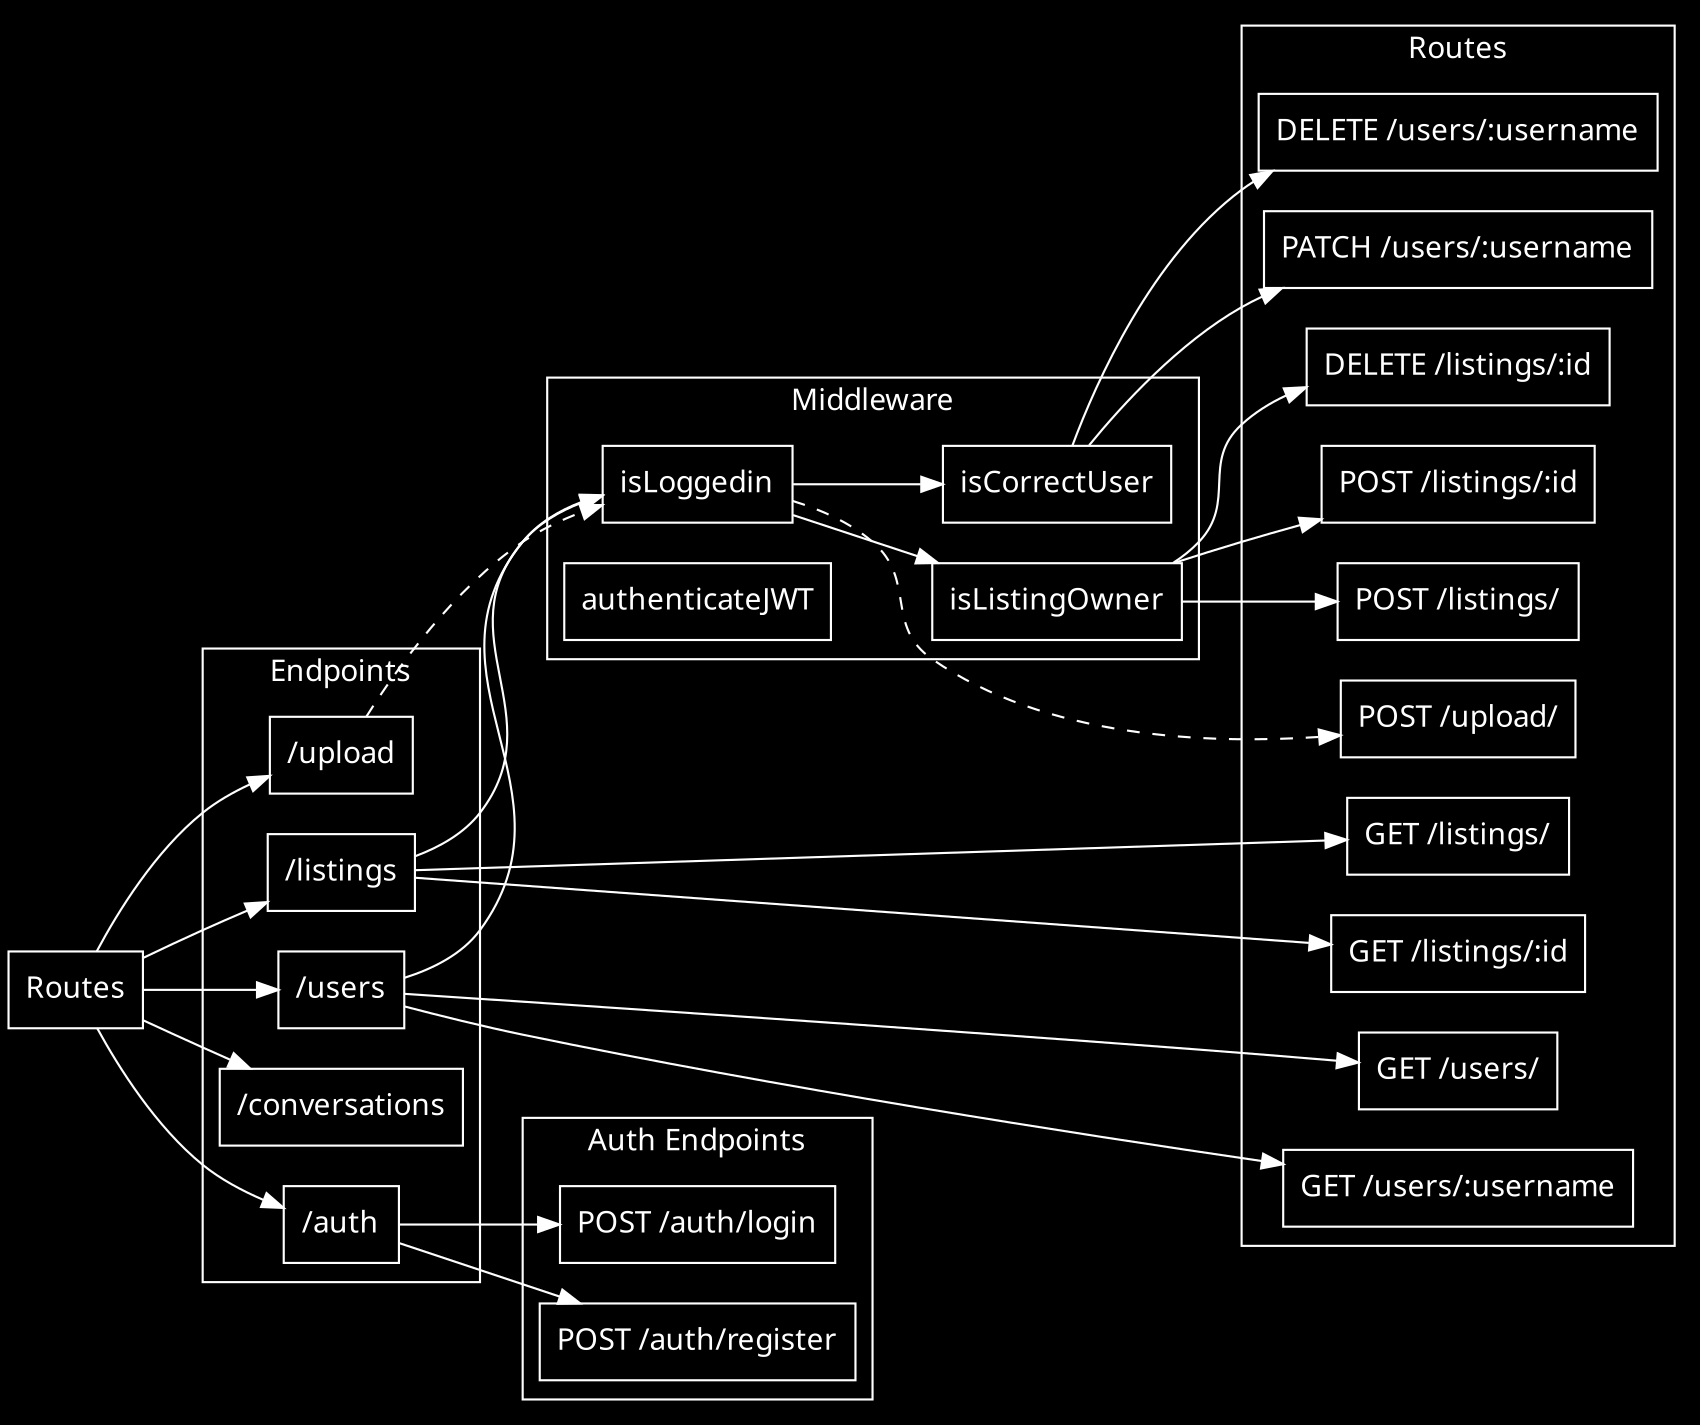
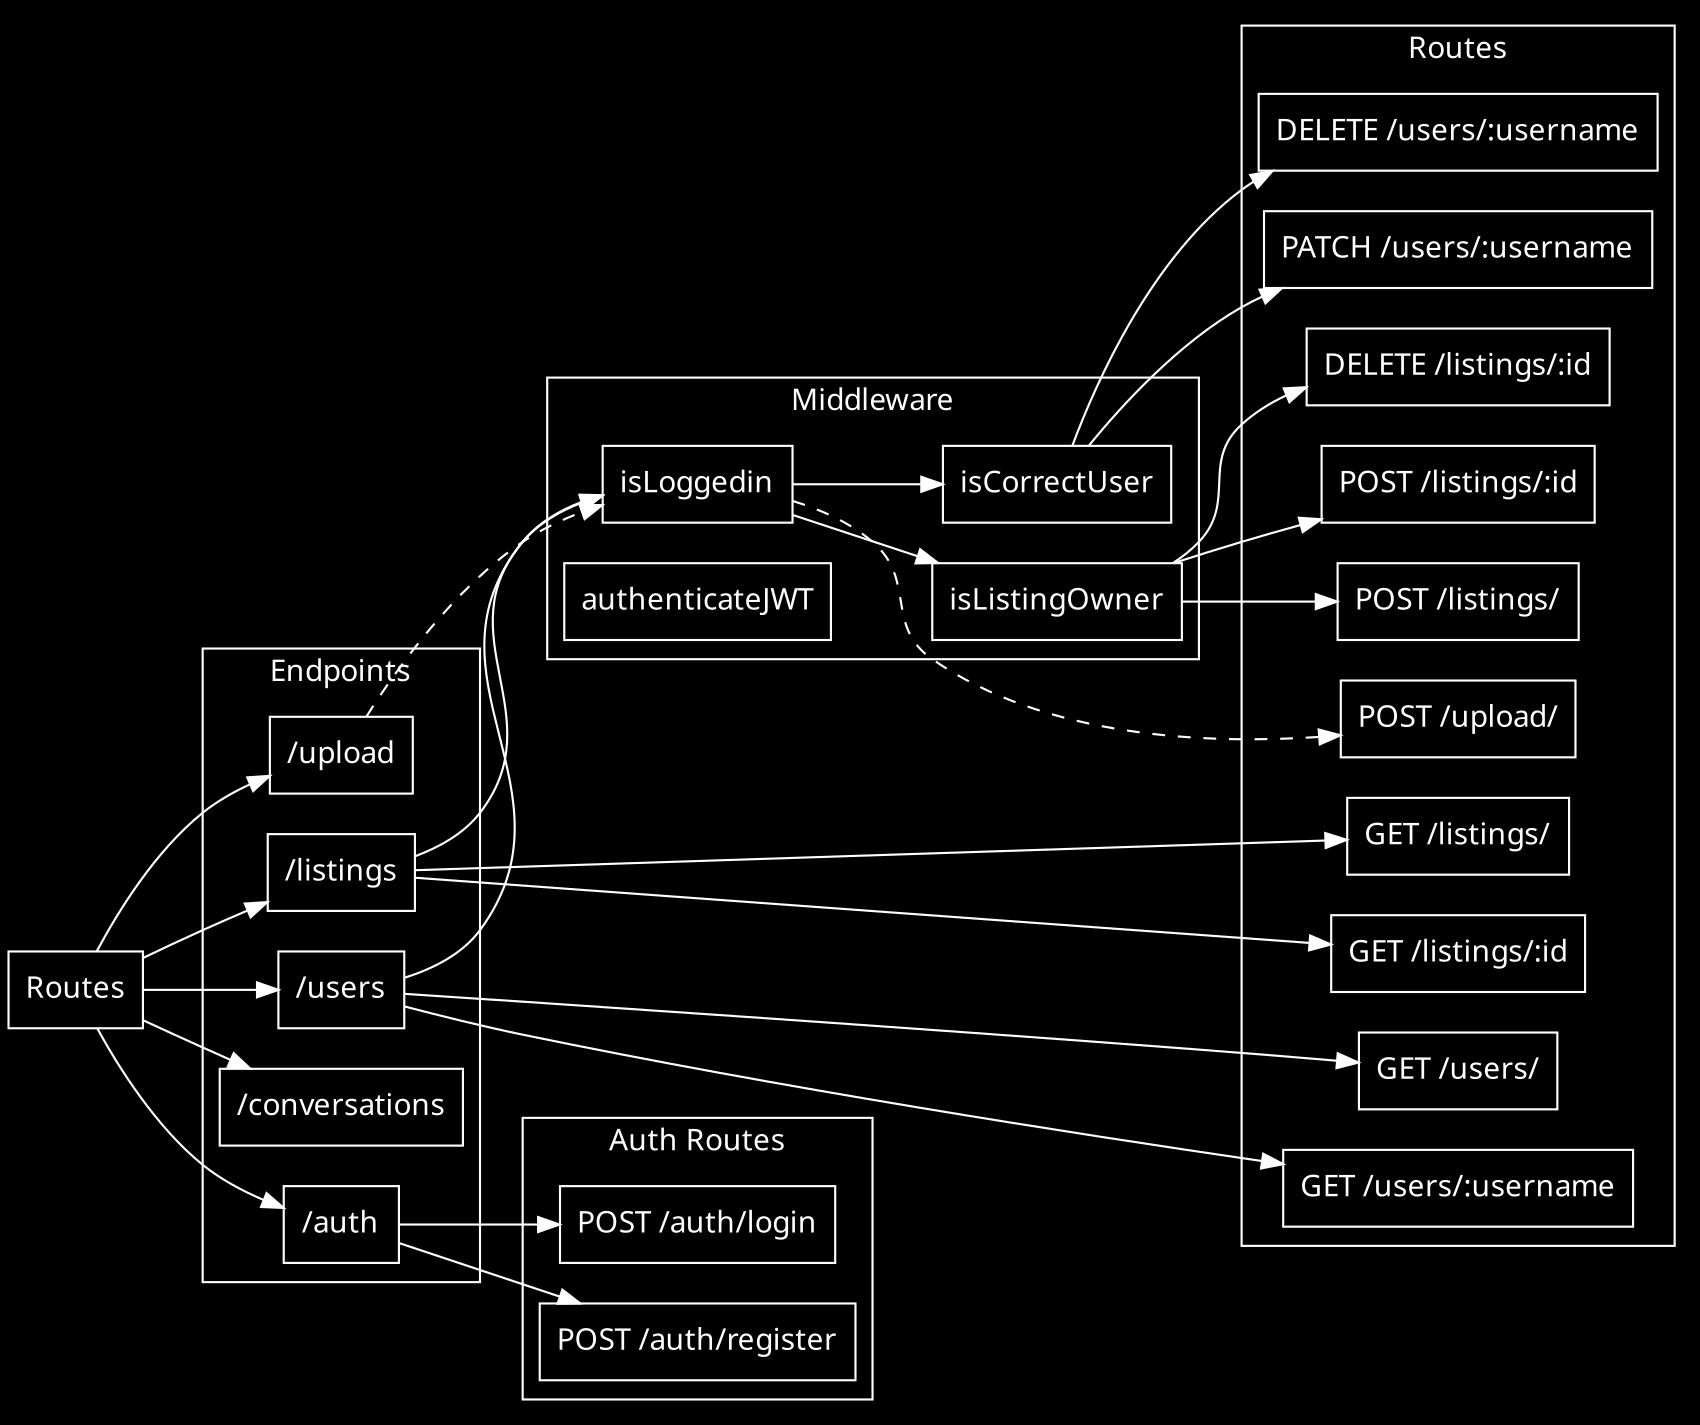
  digraph {
    bgcolor=black
    color=white
    fontcolor=white
    fontname="Noto Sans"
    rankdir=LR
    splines=spline
    node [color=white fontcolor=white fontname="Noto Sans" shape=record]
    edge [color=white fontcolor=white fontname="Noto Sans"]
    n1 [label="POST /listings/"]
    n2 [label="GET /listings/"]
    n3 [label="GET /listings/:id"]
    n4 [label="DELETE /listings/:id"]
    n5 [label="GET /users/"]
    n6 [label="GET /users/:username"]
    n7 [label="PATCH /users/:username"]
    n8 [label="DELETE /users/:username"]
    n9 [label="POST /upload/"]
    n10 [label="POST /listings/:id"]
    n11 [label="POST /auth/login"]
    n12 [label="POST /auth/register"]
    isLoggedin
    isListingOwner
    isCorrectUser
    authenticateJWT
    n17 [label="/listings"]
    n18 [label="/users"]
    n19 [label="/auth"]
    n20 [label="/conversations"]
    n21 [label="/upload"]
    Routes
    subgraph cluster_1 {
      label=Routes
      rank=same
      n1
      n2
      n3
      n4
      n5
      n6
      n7
      n8
      n9
      n10
    }
    subgraph cluster_2 {
-     label="Auth Endpoints"
+     label="Auth Routes"
      rank=same
      n11
      n12
    }
    subgraph cluster_3 {
      label=Middleware
      isLoggedin
      isListingOwner
      isCorrectUser
      authenticateJWT
    }
    subgraph cluster_4 {
      label=Endpoints
      n17
      n18
      n19
      n20
      n21
    }
    isLoggedin -> n9 [style=dashed]
    isLoggedin -> isListingOwner
    isLoggedin -> isCorrectUser
    isListingOwner -> n1
    isListingOwner -> n4
    isListingOwner -> n10
    isCorrectUser -> n7
    isCorrectUser -> n8
    n17 -> n2
    n17 -> n3
    n17 -> isLoggedin
    n18 -> n5
    n18 -> n6
    n18 -> isLoggedin
    n19 -> n11
    n19 -> n12
    n21 -> isLoggedin [style=dashed]
    Routes -> n17
    Routes -> n18
    Routes -> n19
    Routes -> n20
    Routes -> n21
  }
